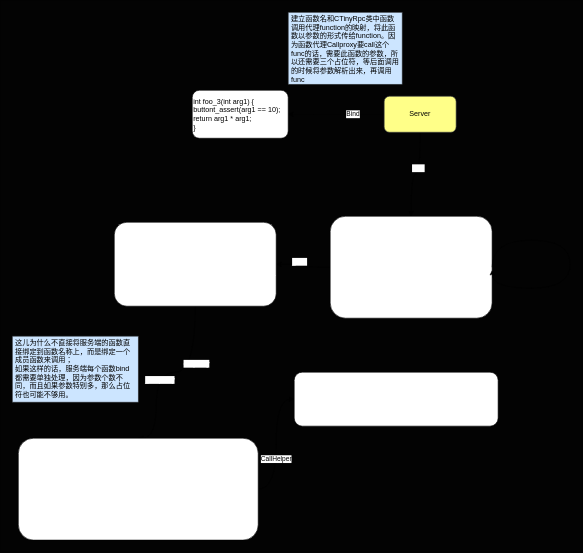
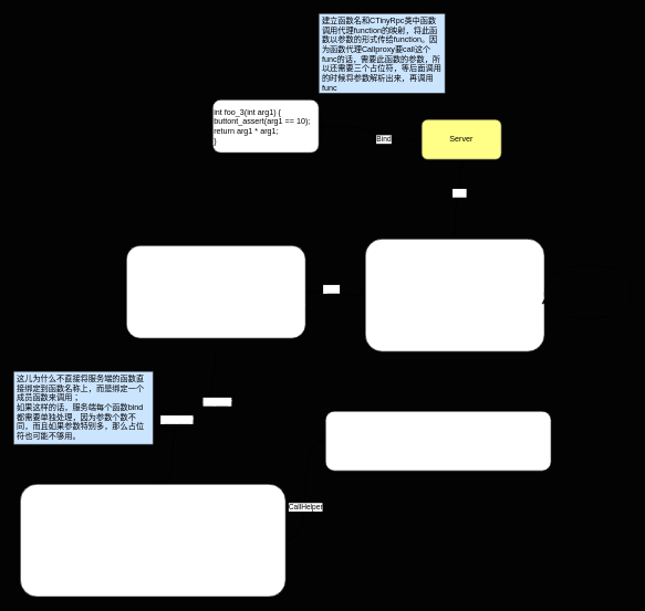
  <mxCell id="0" />
  <mxCell id="1" parent="0" />
  <mxCell id="2" style="edgeStyle=orthogonalEdgeStyle;rounded=0;orthogonalLoop=1;jettySize=auto;html=1;exitX=0;exitY=0.5;exitDx=0;exitDy=0;entryX=1;entryY=0.5;entryDx=0;entryDy=0;curved=1;" parent="1" source="6" target="7" edge="1"><mxGeometry relative="1" as="geometry" /></mxCell>
  <mxCell id="3" value="Bind" style="edgeLabel;html=1;align=center;verticalAlign=middle;resizable=0;points=[];" parent="2" vertex="1" connectable="0"><mxGeometry x="-0.333" y="-1" relative="1" as="geometry"><mxPoint as="offset" /></mxGeometry></mxCell>
  <mxCell id="4" style="edgeStyle=orthogonalEdgeStyle;curved=1;rounded=0;orthogonalLoop=1;jettySize=auto;html=1;exitX=0.5;exitY=1;exitDx=0;exitDy=0;fontColor=#000000;entryX=0.5;entryY=0;entryDx=0;entryDy=0;" parent="1" source="6" target="11" edge="1"><mxGeometry relative="1" as="geometry"><mxPoint x="670" y="380" as="targetPoint" /></mxGeometry></mxCell>
  <mxCell id="5" value="Run" style="edgeLabel;html=1;align=center;verticalAlign=middle;resizable=0;points=[];fontColor=#FFFFFF;" parent="4" vertex="1" connectable="0"><mxGeometry x="-0.236" y="-4" relative="1" as="geometry"><mxPoint as="offset" /></mxGeometry></mxCell>
- <mxCell id="6" value="Server" style="rounded=1;whiteSpace=wrap;html=1;fillColor=#ffff88;strokeColor=#36393d;fontColor=#000000;" parent="1" vertex="1"><mxGeometry x="640" y="160" width="120" height="60" as="geometry" /></mxCell>
+ <mxCell id="6" value="Server" style="rounded=1;whiteSpace=wrap;html=1;fillColor=#ffff88;strokeColor=#36393d;fontColor=#000000;" parent="1" vertex="1"><mxGeometry x="635" y="180" width="120" height="60" as="geometry" /></mxCell>
  <mxCell id="7" value="&lt;div&gt;int foo_3(int arg1) {&lt;/div&gt;&lt;div&gt;&lt;span&gt;&#09;&lt;/span&gt;buttont_assert(arg1 == 10);&lt;/div&gt;&lt;div&gt;&lt;span&gt;&#09;&lt;/span&gt;return arg1 * arg1;&lt;/div&gt;&lt;div&gt;}&lt;/div&gt;" style="rounded=1;whiteSpace=wrap;html=1;align=left;" parent="1" vertex="1"><mxGeometry x="320" y="150" width="160" height="80" as="geometry" /></mxCell>
  <mxCell id="8" value="&lt;br&gt;建立函数名和CTinyRpc类中函数调用代理function的映射，将此函数以参数的形式传给function。因为函数代理Callproxy要call这个func的话，需要此函数的参数，所以还需要三个占位符，等后面调用的时候将参数解析出来，再调用func" style="text;html=1;strokeColor=#36393d;fillColor=#cce5ff;spacing=5;spacingTop=-20;whiteSpace=wrap;overflow=hidden;rounded=0;align=left;fontColor=#000000;" parent="1" vertex="1"><mxGeometry x="480" y="20" width="190" height="120" as="geometry" /></mxCell>
  <mxCell id="9" style="edgeStyle=orthogonalEdgeStyle;curved=1;rounded=0;orthogonalLoop=1;jettySize=auto;html=1;exitX=0;exitY=0.5;exitDx=0;exitDy=0;entryX=1;entryY=0.5;entryDx=0;entryDy=0;fontColor=#FFFFFF;" parent="1" source="11" target="15" edge="1"><mxGeometry relative="1" as="geometry" /></mxCell>
  <mxCell id="10" value="_Call" style="edgeLabel;html=1;align=center;verticalAlign=middle;resizable=0;points=[];fontColor=#FFFFFF;" parent="9" vertex="1" connectable="0"><mxGeometry x="-0.244" y="2" relative="1" as="geometry"><mxPoint x="-16" y="-12" as="offset" /></mxGeometry></mxCell>
  <mxCell id="11" value="&lt;ol&gt;&lt;li&gt;&lt;font&gt;通过ZeroMQ监听端口发来的数据；&lt;/font&gt;&lt;/li&gt;&lt;li&gt;&lt;font&gt;收到数据后，初始化序列化类CSerializer ds；&lt;/font&gt;&lt;/li&gt;&lt;li&gt;&lt;font&gt;从ds中取出调用的函数名称；然后调用之前绑定的function对象，返回值为CSerializer r；&lt;/font&gt;&lt;/li&gt;&lt;li&gt;&lt;font&gt;然后将这个r中的数据copy到message_t中，发送给调用方；&lt;/font&gt;&lt;/li&gt;&lt;/ol&gt;" style="rounded=1;whiteSpace=wrap;html=1;align=left;fontColor=#FFFFFF;verticalAlign=top;" parent="1" vertex="1"><mxGeometry x="550" y="360" width="270" height="170" as="geometry" /></mxCell>
  <mxCell id="12" style="edgeStyle=orthogonalEdgeStyle;curved=1;rounded=0;orthogonalLoop=1;jettySize=auto;html=1;exitX=0.5;exitY=1;exitDx=0;exitDy=0;fontColor=#FFFFFF;entryX=0.5;entryY=0;entryDx=0;entryDy=0;" parent="1" source="15" target="18" edge="1"><mxGeometry relative="1" as="geometry"><mxPoint x="240" y="670" as="targetPoint" /><Array as="points"><mxPoint x="325" y="620" /><mxPoint x="260" y="620" /><mxPoint x="260" y="730" /></Array></mxGeometry></mxCell>
  <mxCell id="13" value="callproxy" style="edgeLabel;html=1;align=center;verticalAlign=middle;resizable=0;points=[];fontColor=#FFFFFF;" parent="12" vertex="1" connectable="0"><mxGeometry x="-0.291" y="1" relative="1" as="geometry"><mxPoint x="3" y="-16" as="offset" /></mxGeometry></mxCell>
  <mxCell id="14" value="_callproxy" style="edgeLabel;html=1;align=center;verticalAlign=middle;resizable=0;points=[];fontColor=#FFFFFF;" parent="12" vertex="1" connectable="0"><mxGeometry x="0.186" y="5" relative="1" as="geometry"><mxPoint as="offset" /></mxGeometry></mxCell>
  <mxCell id="15" value="&lt;ol&gt;&lt;li&gt;先判断调用的函数是否在服务端已经绑定&lt;/li&gt;&lt;li&gt;没有绑定：将错误码和错误信息传入到CSerializer ds中，然后返回ds&lt;/li&gt;&lt;li&gt;绑定了，就将ds，客户端发过来的消息，消息长度，作为参数传给绑定在此函数名上的function对象，然后返回ds&lt;/li&gt;&lt;/ol&gt;" style="rounded=1;whiteSpace=wrap;html=1;align=left;fontColor=#FFFFFF;verticalAlign=top;" parent="1" vertex="1"><mxGeometry x="190" y="370" width="270" height="140" as="geometry" /></mxCell>
  <mxCell id="16" style="edgeStyle=orthogonalEdgeStyle;rounded=0;orthogonalLoop=1;jettySize=auto;html=1;exitX=1;exitY=0.5;exitDx=0;exitDy=0;curved=1;entryX=0;entryY=0.5;entryDx=0;entryDy=0;" edge="1" parent="1" source="18" target="20"><mxGeometry relative="1" as="geometry"><mxPoint x="550" y="780" as="targetPoint" /></mxGeometry></mxCell>
  <mxCell id="17" value="CallHelper" style="edgeLabel;html=1;align=center;verticalAlign=middle;resizable=0;points=[];" vertex="1" connectable="0" parent="16"><mxGeometry x="-0.228" y="1" relative="1" as="geometry"><mxPoint as="offset" /></mxGeometry></mxCell>
  <mxCell id="18" value="&lt;ol&gt;&lt;li&gt;首先根据传入的函数指针，获取此函数的形参类型，并用tuple保存；在这个过程中就将参数的类型进行退化；因为调用方只是将参数的值传过来的，所以这边需要对参数进行退化，只需要将参数数据从ds中读出来就好，避免读出数据错误。&lt;/li&gt;&lt;li&gt;然后从传进来的ds中读取调用方的参数值，将函数func和参数值传递给CallHelper处理。这儿需要CallHelper函数是因为当调用函数的返回值是空的情况下，需要特判。&lt;/li&gt;&lt;li&gt;收到返回值后，将其塞到结果信息类CValue_t类中，然后序列化到ds中。因为ds是传的指针，所以上一层调用直接就可以从ds中获取到调用的结果&lt;/li&gt;&lt;/ol&gt;" style="rounded=1;whiteSpace=wrap;html=1;align=left;fontColor=#FFFFFF;" parent="1" vertex="1"><mxGeometry x="30" y="730" width="400" height="170" as="geometry" /></mxCell>
  <mxCell id="19" value="&lt;br&gt;这儿为什么不直接将服务端的函数直接绑定到函数名称上，而是绑定一个成员函数来调用；&lt;br&gt;如果这样的话，服务端每个函数bind都需要单独处理，因为参数个数不同，而且如果参数特别多，那么占位符也可能不够用。" style="text;html=1;strokeColor=#36393d;fillColor=#cce5ff;spacing=5;spacingTop=-20;whiteSpace=wrap;overflow=hidden;rounded=0;align=left;fontColor=#000000;" parent="1" vertex="1"><mxGeometry y="560" width="210" height="110" as="geometry" x="20" /></mxCell>
  <mxCell id="20" value="&lt;ol&gt;&lt;li&gt;根据调用函数返回值是否是void选择合适的函数调用。&lt;/li&gt;&lt;li&gt;将调用的函数返回值返回给_callproxy，如果为void就返回0；&lt;/li&gt;&lt;/ol&gt;" style="rounded=1;whiteSpace=wrap;html=1;align=left;fontColor=#FFFFFF;" vertex="1" parent="1"><mxGeometry x="490" y="620" width="340" height="90" as="geometry" /></mxCell>
  <mxCell id="21" style="edgeStyle=orthogonalEdgeStyle;curved=1;rounded=0;orthogonalLoop=1;jettySize=auto;html=1;exitX=1;exitY=0.5;exitDx=0;exitDy=0;" edge="1" parent="1" source="11"><mxGeometry relative="1" as="geometry"><mxPoint x="820" y="450" as="targetPoint" /><Array as="points"><mxPoint x="820" y="400" /><mxPoint x="950" y="400" /><mxPoint x="950" y="480" /><mxPoint x="820" y="480" /></Array></mxGeometry></mxCell>
